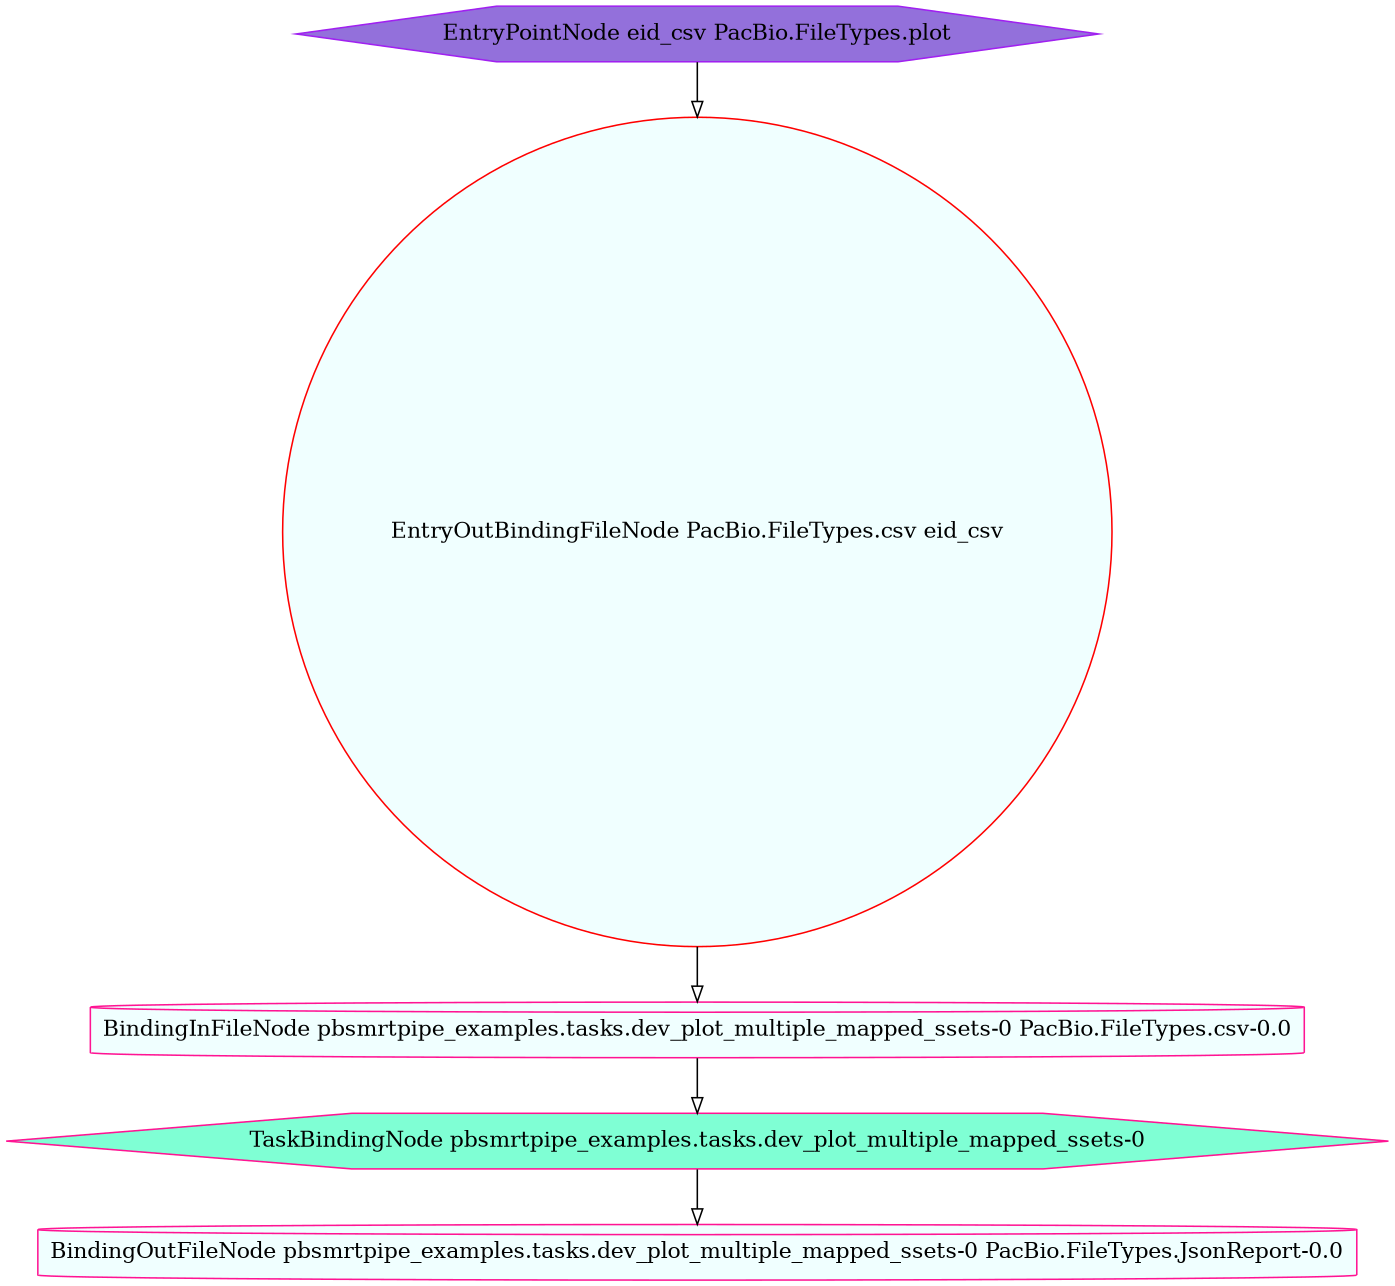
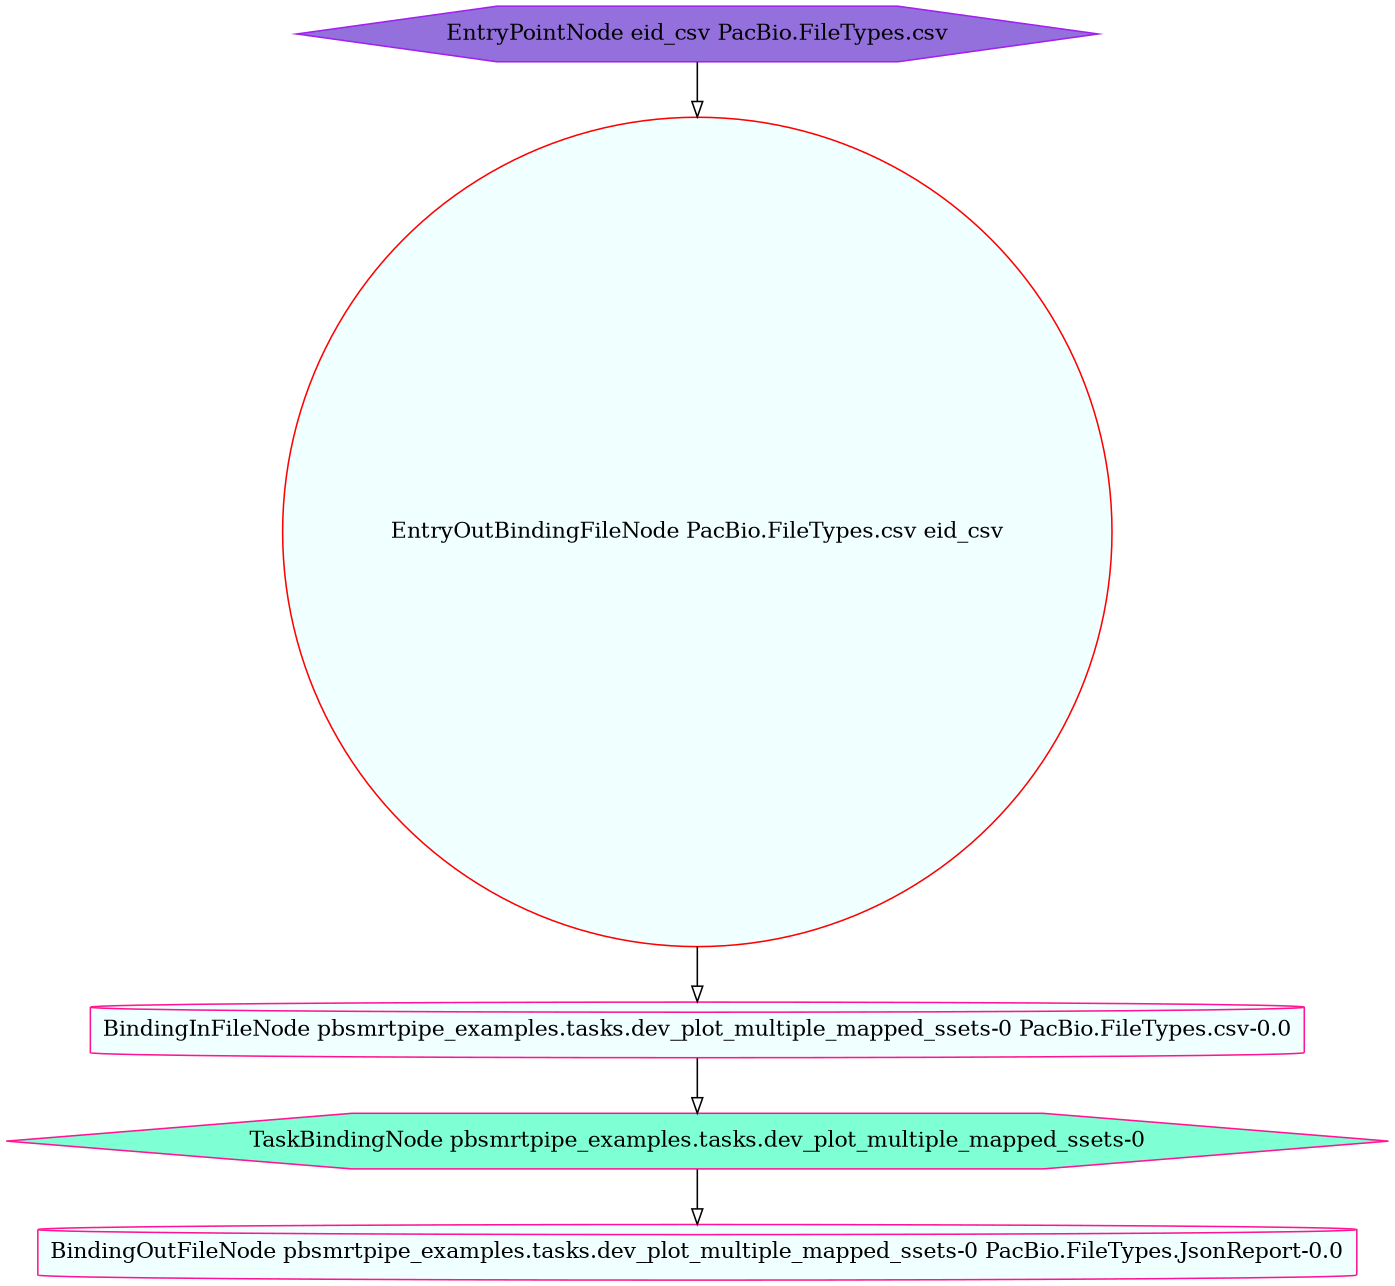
  strict digraph {
    node [color=deeppink fillcolor=azure shape=cylinder style=filled]
    edge [arrowhead=onormal]
    "BindingOutFileNode pbsmrtpipe_examples.tasks.dev_plot_multiple_mapped_ssets-0 PacBio.FileTypes.JsonReport-0.0"
-   "EntryPointNode eid_csv PacBio.FileTypes.csv" [color=purple fillcolor=mediumpurple shape=hexagon label="EntryPointNode eid_csv PacBio.FileTypes.plot"]
+   "EntryPointNode eid_csv PacBio.FileTypes.csv" [color=purple fillcolor=mediumpurple shape=hexagon]
    "EntryOutBindingFileNode PacBio.FileTypes.csv eid_csv" [color=red shape=circle]
    "TaskBindingNode pbsmrtpipe_examples.tasks.dev_plot_multiple_mapped_ssets-0" [fillcolor=aquamarine shape=hexagon]
    "BindingInFileNode pbsmrtpipe_examples.tasks.dev_plot_multiple_mapped_ssets-0 PacBio.FileTypes.csv-0.0"
    "EntryPointNode eid_csv PacBio.FileTypes.csv" -> "EntryOutBindingFileNode PacBio.FileTypes.csv eid_csv"
    "EntryOutBindingFileNode PacBio.FileTypes.csv eid_csv" -> "BindingInFileNode pbsmrtpipe_examples.tasks.dev_plot_multiple_mapped_ssets-0 PacBio.FileTypes.csv-0.0"
    "TaskBindingNode pbsmrtpipe_examples.tasks.dev_plot_multiple_mapped_ssets-0" -> "BindingOutFileNode pbsmrtpipe_examples.tasks.dev_plot_multiple_mapped_ssets-0 PacBio.FileTypes.JsonReport-0.0"
    "BindingInFileNode pbsmrtpipe_examples.tasks.dev_plot_multiple_mapped_ssets-0 PacBio.FileTypes.csv-0.0" -> "TaskBindingNode pbsmrtpipe_examples.tasks.dev_plot_multiple_mapped_ssets-0"
  }
